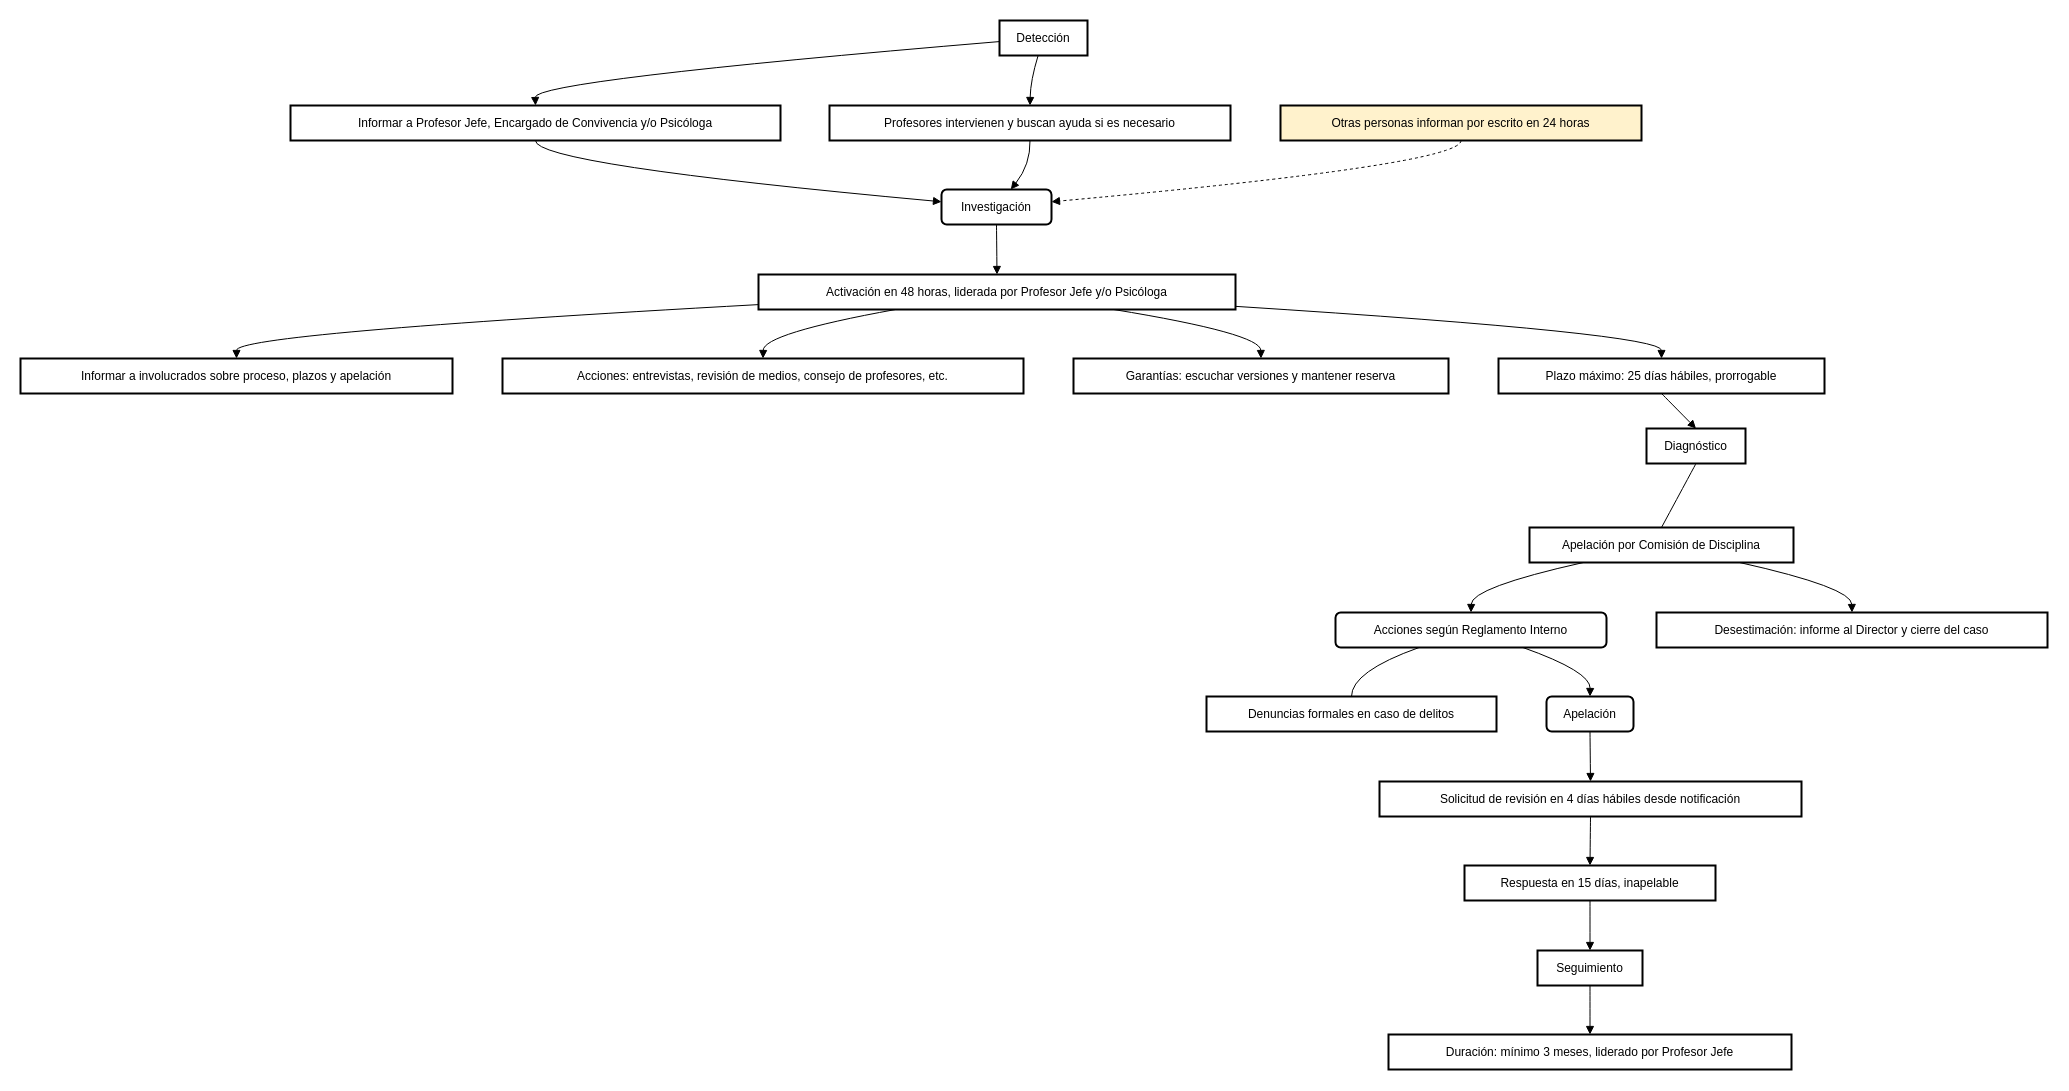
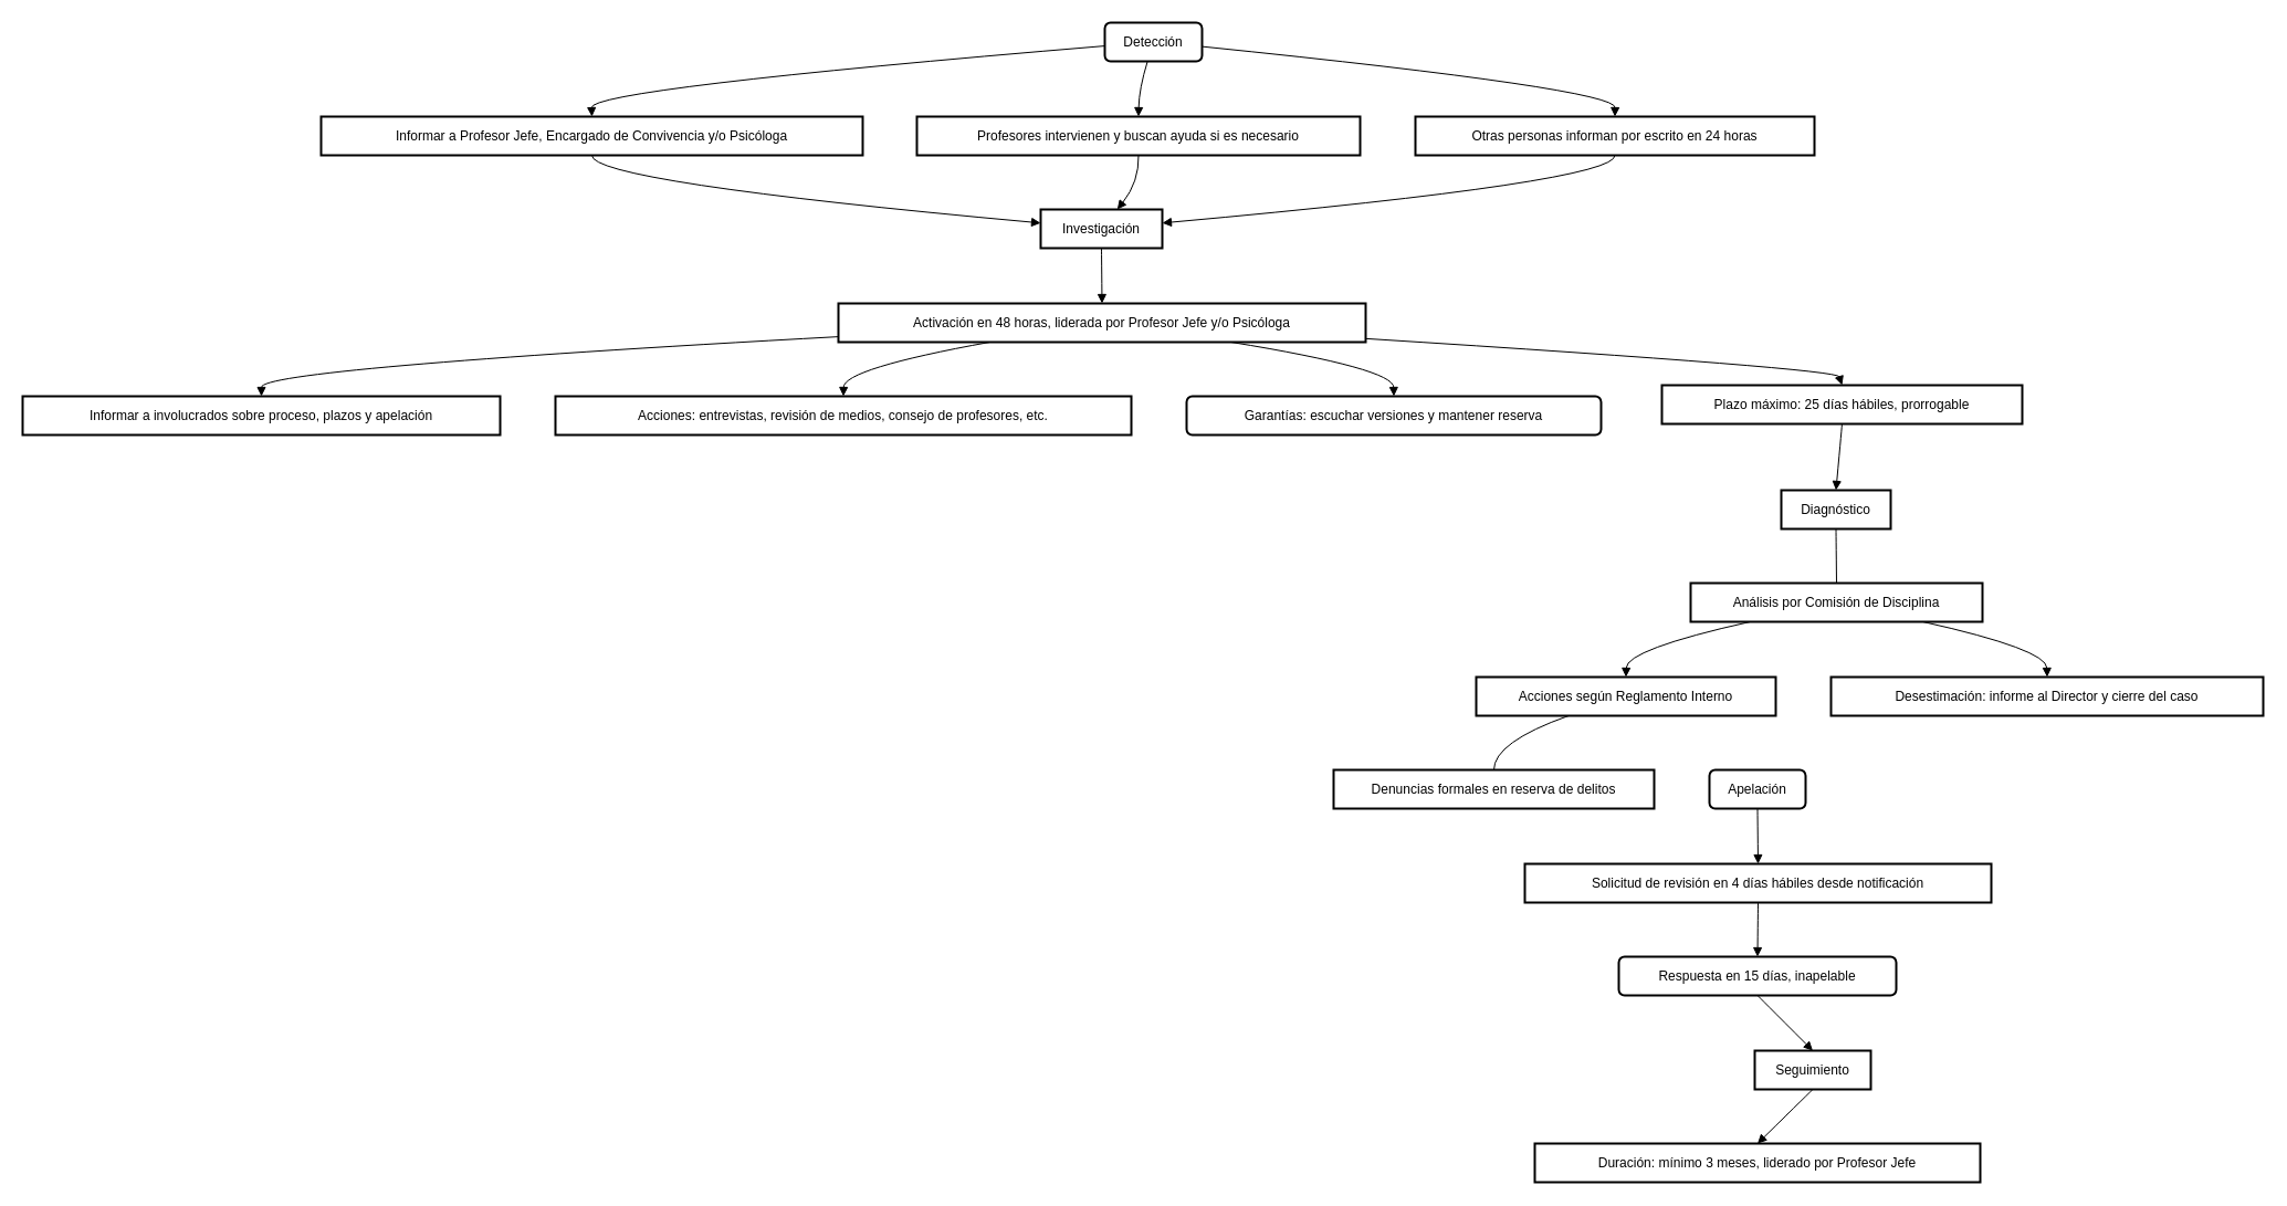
  <mxCell id="0" />
  <mxCell id="1" parent="0" />
- <mxCell id="2" value="Detección" style="whiteSpace=wrap;strokeWidth=2;" vertex="1" parent="1"><mxGeometry x="999" y="20" width="88" height="35" as="geometry" /></mxCell>
+ <mxCell id="2" value="Detección" style="whiteSpace=wrap;strokeWidth=2;rounded=1;" vertex="1" parent="1"><mxGeometry x="999" y="20" width="88" height="35" as="geometry" /></mxCell>
  <mxCell id="3" value="Informar a Profesor Jefe, Encargado de Convivencia y/o Psicóloga" style="whiteSpace=wrap;strokeWidth=2;" vertex="1" parent="1"><mxGeometry x="290" y="105" width="490" height="35" as="geometry" /></mxCell>
  <mxCell id="4" value="Profesores intervienen y buscan ayuda si es necesario" style="whiteSpace=wrap;strokeWidth=2;" vertex="1" parent="1"><mxGeometry x="829" y="105" width="401" height="35" as="geometry" /></mxCell>
- <mxCell id="5" value="Otras personas informan por escrito en 24 horas" style="whiteSpace=wrap;strokeWidth=2;fillColor=#fff2cc;" vertex="1" parent="1"><mxGeometry x="1280" y="105" width="361" height="35" as="geometry" /></mxCell>
- <mxCell id="6" value="Investigación" style="whiteSpace=wrap;strokeWidth=2;rounded=1;" vertex="1" parent="1"><mxGeometry x="941" y="189" width="110" height="35" as="geometry" /></mxCell>
+ <mxCell id="5" value="Otras personas informan por escrito en 24 horas" style="whiteSpace=wrap;strokeWidth=2;" vertex="1" parent="1"><mxGeometry x="1280" y="105" width="361" height="35" as="geometry" /></mxCell>
+ <mxCell id="6" value="Investigación" style="whiteSpace=wrap;strokeWidth=2;" vertex="1" parent="1"><mxGeometry x="941" y="189" width="110" height="35" as="geometry" /></mxCell>
  <mxCell id="7" value="Activación en 48 horas, liderada por Profesor Jefe y/o Psicóloga" style="whiteSpace=wrap;strokeWidth=2;" vertex="1" parent="1"><mxGeometry x="758" y="274" width="477" height="35" as="geometry" /></mxCell>
  <mxCell id="8" value="Informar a involucrados sobre proceso, plazos y apelación" style="whiteSpace=wrap;strokeWidth=2;" vertex="1" parent="1"><mxGeometry x="20" y="358" width="432" height="35" as="geometry" /></mxCell>
  <mxCell id="9" value="Acciones: entrevistas, revisión de medios, consejo de profesores, etc." style="whiteSpace=wrap;strokeWidth=2;" vertex="1" parent="1"><mxGeometry x="502" y="358" width="521" height="35" as="geometry" /></mxCell>
- <mxCell id="10" value="Garantías: escuchar versiones y mantener reserva" style="whiteSpace=wrap;strokeWidth=2;" vertex="1" parent="1"><mxGeometry x="1073" y="358" width="375" height="35" as="geometry" /></mxCell>
- <mxCell id="11" value="Plazo máximo: 25 días hábiles, prorrogable" style="whiteSpace=wrap;strokeWidth=2;" vertex="1" parent="1"><mxGeometry x="1498" y="358" width="326" height="35" as="geometry" /></mxCell>
- <mxCell id="12" value="Diagnóstico" style="whiteSpace=wrap;strokeWidth=2;" vertex="1" parent="1"><mxGeometry x="1646" y="428" width="99" height="35" as="geometry" /></mxCell>
- <mxCell id="13" value="Apelación por Comisión de Disciplina" style="whiteSpace=wrap;strokeWidth=2;" vertex="1" parent="1"><mxGeometry x="1529" y="527" width="264" height="35" as="geometry" /></mxCell>
- <mxCell id="14" value="Acciones según Reglamento Interno" style="whiteSpace=wrap;strokeWidth=2;rounded=1;" vertex="1" parent="1"><mxGeometry x="1335" y="612" width="271" height="35" as="geometry" /></mxCell>
- <mxCell id="15" value="Denuncias formales en caso de delitos" style="whiteSpace=wrap;strokeWidth=2;" vertex="1" parent="1"><mxGeometry x="1206" y="696" width="290" height="35" as="geometry" /></mxCell>
+ <mxCell id="10" value="Garantías: escuchar versiones y mantener reserva" style="whiteSpace=wrap;strokeWidth=2;rounded=1;" vertex="1" parent="1"><mxGeometry x="1073" y="358" width="375" height="35" as="geometry" /></mxCell>
+ <mxCell id="11" value="Plazo máximo: 25 días hábiles, prorrogable" style="whiteSpace=wrap;strokeWidth=2;" vertex="1" parent="1"><mxGeometry x="1503" y="348" width="326" height="35" as="geometry" /></mxCell>
+ <mxCell id="12" value="Diagnóstico" style="whiteSpace=wrap;strokeWidth=2;" vertex="1" parent="1"><mxGeometry x="1611" y="443" width="99" height="35" as="geometry" /></mxCell>
+ <mxCell id="13" value="Análisis por Comisión de Disciplina" style="whiteSpace=wrap;strokeWidth=2;" vertex="1" parent="1"><mxGeometry x="1529" y="527" width="264" height="35" as="geometry" /></mxCell>
+ <mxCell id="14" value="Acciones según Reglamento Interno" style="whiteSpace=wrap;strokeWidth=2;" vertex="1" parent="1"><mxGeometry x="1335" y="612" width="271" height="35" as="geometry" /></mxCell>
+ <mxCell id="15" value="Denuncias formales en reserva de delitos" style="whiteSpace=wrap;strokeWidth=2;" vertex="1" parent="1"><mxGeometry x="1206" y="696" width="290" height="35" as="geometry" /></mxCell>
  <mxCell id="16" value="Desestimación: informe al Director y cierre del caso" style="whiteSpace=wrap;strokeWidth=2;" vertex="1" parent="1"><mxGeometry x="1656" y="612" width="391" height="35" as="geometry" /></mxCell>
  <mxCell id="17" value="Apelación" style="whiteSpace=wrap;strokeWidth=2;rounded=1;" vertex="1" parent="1"><mxGeometry x="1546" y="696" width="87" height="35" as="geometry" /></mxCell>
  <mxCell id="18" value="Solicitud de revisión en 4 días hábiles desde notificación" style="whiteSpace=wrap;strokeWidth=2;" vertex="1" parent="1"><mxGeometry x="1379" y="781" width="422" height="35" as="geometry" /></mxCell>
- <mxCell id="19" value="Respuesta en 15 días, inapelable" style="whiteSpace=wrap;strokeWidth=2;" vertex="1" parent="1"><mxGeometry x="1464" y="865" width="251" height="35" as="geometry" /></mxCell>
- <mxCell id="20" value="Seguimiento" style="whiteSpace=wrap;strokeWidth=2;" vertex="1" parent="1"><mxGeometry x="1537" y="950" width="105" height="35" as="geometry" /></mxCell>
+ <mxCell id="19" value="Respuesta en 15 días, inapelable" style="whiteSpace=wrap;strokeWidth=2;rounded=1;" vertex="1" parent="1"><mxGeometry x="1464" y="865" width="251" height="35" as="geometry" /></mxCell>
+ <mxCell id="20" value="Seguimiento" style="whiteSpace=wrap;strokeWidth=2;" vertex="1" parent="1"><mxGeometry x="1587" y="950" width="105" height="35" as="geometry" /></mxCell>
  <mxCell id="21" value="Duración: mínimo 3 meses, liderado por Profesor Jefe" style="whiteSpace=wrap;strokeWidth=2;" vertex="1" parent="1"><mxGeometry x="1388" y="1034" width="403" height="35" as="geometry" /></mxCell>
  <mxCell id="22" value="" style="curved=1;startArrow=none;endArrow=block;exitX=0.01;exitY=0.6;entryX=0.5;entryY=-0.01;rounded=0;" edge="1" parent="1" source="2" target="3"><mxGeometry relative="1" as="geometry"><Array as="points"><mxPoint x="534" y="80" /></Array></mxGeometry></mxCell>
  <mxCell id="23" value="" style="curved=1;startArrow=none;endArrow=block;exitX=0.44;exitY=0.99;entryX=0.5;entryY=-0.01;rounded=0;" edge="1" parent="1" source="2" target="4"><mxGeometry relative="1" as="geometry"><Array as="points"><mxPoint x="1030" y="80" /></Array></mxGeometry></mxCell>
+ <mxCell id="24" value="" style="curved=1;startArrow=none;endArrow=block;exitX=1.01;exitY=0.62;entryX=0.5;entryY=-0.01;rounded=0;" edge="1" parent="1" source="2" target="5"><mxGeometry relative="1" as="geometry"><Array as="points"><mxPoint x="1461" y="80" /></Array></mxGeometry></mxCell>
  <mxCell id="25" value="" style="curved=1;startArrow=none;endArrow=block;exitX=0.5;exitY=0.97;entryX=0;entryY=0.35;rounded=0;" edge="1" parent="1" source="3" target="6"><mxGeometry relative="1" as="geometry"><Array as="points"><mxPoint x="534" y="164" /></Array></mxGeometry></mxCell>
  <mxCell id="26" value="" style="curved=1;startArrow=none;endArrow=block;exitX=0.5;exitY=0.97;entryX=0.63;entryY=0;rounded=0;" edge="1" parent="1" source="4" target="6"><mxGeometry relative="1" as="geometry"><Array as="points"><mxPoint x="1030" y="164" /></Array></mxGeometry></mxCell>
- <mxCell id="27" value="" style="curved=1;startArrow=none;endArrow=block;exitX=0.5;exitY=0.97;entryX=1;entryY=0.35;rounded=0;dashed=1;" edge="1" parent="1" source="5" target="6"><mxGeometry relative="1" as="geometry"><Array as="points"><mxPoint x="1461" y="164" /></Array></mxGeometry></mxCell>
+ <mxCell id="27" value="" style="curved=1;startArrow=none;endArrow=block;exitX=0.5;exitY=0.97;entryX=1;entryY=0.35;rounded=0;" edge="1" parent="1" source="5" target="6"><mxGeometry relative="1" as="geometry"><Array as="points"><mxPoint x="1461" y="164" /></Array></mxGeometry></mxCell>
  <mxCell id="28" value="" style="curved=1;startArrow=none;endArrow=block;exitX=0.5;exitY=0.99;entryX=0.5;entryY=-0.01;rounded=0;" edge="1" parent="1" source="6" target="7"><mxGeometry relative="1" as="geometry"><Array as="points" /></mxGeometry></mxCell>
  <mxCell id="29" value="" style="curved=1;startArrow=none;endArrow=block;exitX=0;exitY=0.86;entryX=0.5;entryY=0;rounded=0;" edge="1" parent="1" source="7" target="8"><mxGeometry relative="1" as="geometry"><Array as="points"><mxPoint x="236" y="333" /></Array></mxGeometry></mxCell>
  <mxCell id="30" value="" style="curved=1;startArrow=none;endArrow=block;exitX=0.3;exitY=0.97;entryX=0.5;entryY=0;rounded=0;" edge="1" parent="1" source="7" target="9"><mxGeometry relative="1" as="geometry"><Array as="points"><mxPoint x="763" y="333" /></Array></mxGeometry></mxCell>
  <mxCell id="31" value="" style="curved=1;startArrow=none;endArrow=block;exitX=0.73;exitY=0.97;entryX=0.5;entryY=0;rounded=0;" edge="1" parent="1" source="7" target="10"><mxGeometry relative="1" as="geometry"><Array as="points"><mxPoint x="1260" y="333" /></Array></mxGeometry></mxCell>
  <mxCell id="32" value="" style="curved=1;startArrow=none;endArrow=block;exitX=1;exitY=0.91;entryX=0.5;entryY=0;rounded=0;" edge="1" parent="1" source="7" target="11"><mxGeometry relative="1" as="geometry"><Array as="points"><mxPoint x="1661" y="333" /></Array></mxGeometry></mxCell>
  <mxCell id="33" value="" style="curved=1;startArrow=none;endArrow=block;exitX=0.5;exitY=0.99;entryX=0.5;entryY=-0.01;rounded=0;" edge="1" parent="1" source="11" target="12"><mxGeometry relative="1" as="geometry"><Array as="points" /></mxGeometry></mxCell>
  <mxCell id="34" value="" style="curved=1;startArrow=none;endArrow=none;exitX=0.5;exitY=0.97;entryX=0.5;entryY=0;rounded=0;" edge="1" parent="1" source="12" target="13"><mxGeometry relative="1" as="geometry"><Array as="points" /></mxGeometry></mxCell>
  <mxCell id="35" value="" style="curved=1;startArrow=none;endArrow=block;exitX=0.21;exitY=0.99;entryX=0.5;entryY=-0.01;rounded=0;" edge="1" parent="1" source="13" target="14"><mxGeometry relative="1" as="geometry"><Array as="points"><mxPoint x="1471" y="587" /></Array></mxGeometry></mxCell>
  <mxCell id="36" value="" style="curved=1;startArrow=none;endArrow=none;exitX=0.32;exitY=0.97;entryX=0.5;entryY=0;rounded=0;" edge="1" parent="1" source="14" target="15"><mxGeometry relative="1" as="geometry"><Array as="points"><mxPoint x="1351" y="671" /></Array></mxGeometry></mxCell>
  <mxCell id="37" value="" style="curved=1;startArrow=none;endArrow=block;exitX=0.79;exitY=0.99;entryX=0.5;entryY=-0.01;rounded=0;" edge="1" parent="1" source="13" target="16"><mxGeometry relative="1" as="geometry"><Array as="points"><mxPoint x="1851" y="587" /></Array></mxGeometry></mxCell>
- <mxCell id="38" value="" style="curved=1;startArrow=none;endArrow=block;exitX=0.68;exitY=0.97;entryX=0.5;entryY=0;rounded=0;" edge="1" parent="1" source="14" target="17"><mxGeometry relative="1" as="geometry"><Array as="points"><mxPoint x="1590" y="671" /></Array></mxGeometry></mxCell>
  <mxCell id="39" value="" style="curved=1;startArrow=none;endArrow=block;exitX=0.5;exitY=0.99;entryX=0.5;entryY=-0.01;rounded=0;" edge="1" parent="1" source="17" target="18"><mxGeometry relative="1" as="geometry"><Array as="points" /></mxGeometry></mxCell>
  <mxCell id="40" value="" style="curved=1;startArrow=none;endArrow=block;exitX=0.5;exitY=0.97;entryX=0.5;entryY=0;rounded=0;" edge="1" parent="1" source="18" target="19"><mxGeometry relative="1" as="geometry"><Array as="points" /></mxGeometry></mxCell>
  <mxCell id="41" value="" style="curved=1;startArrow=none;endArrow=block;exitX=0.5;exitY=0.99;entryX=0.5;entryY=-0.01;rounded=0;" edge="1" parent="1" source="19" target="20"><mxGeometry relative="1" as="geometry"><Array as="points" /></mxGeometry></mxCell>
  <mxCell id="42" value="" style="curved=1;startArrow=none;endArrow=block;exitX=0.5;exitY=0.97;entryX=0.5;entryY=0;rounded=0;" edge="1" parent="1" source="20" target="21"><mxGeometry relative="1" as="geometry"><Array as="points" /></mxGeometry></mxCell>
